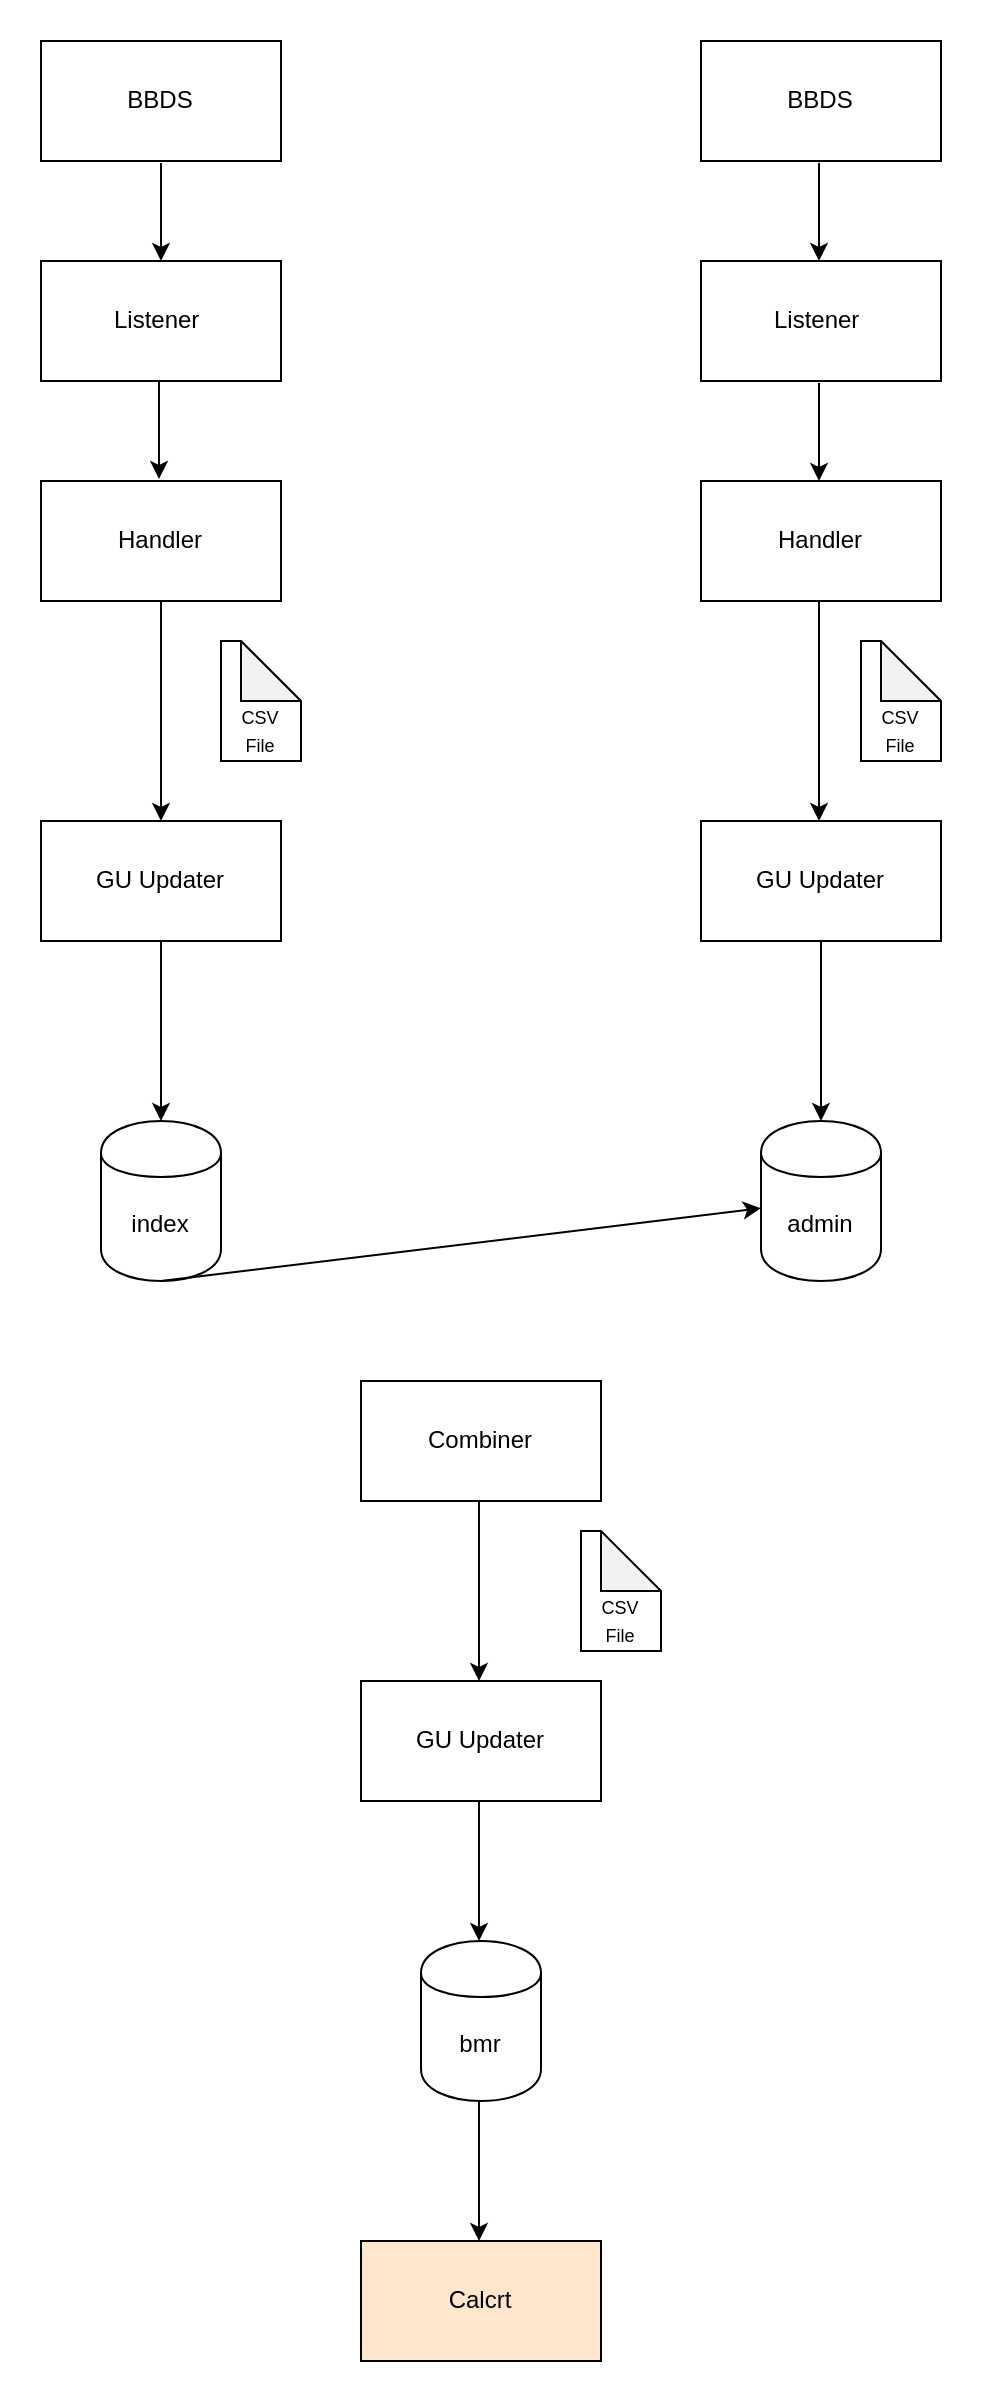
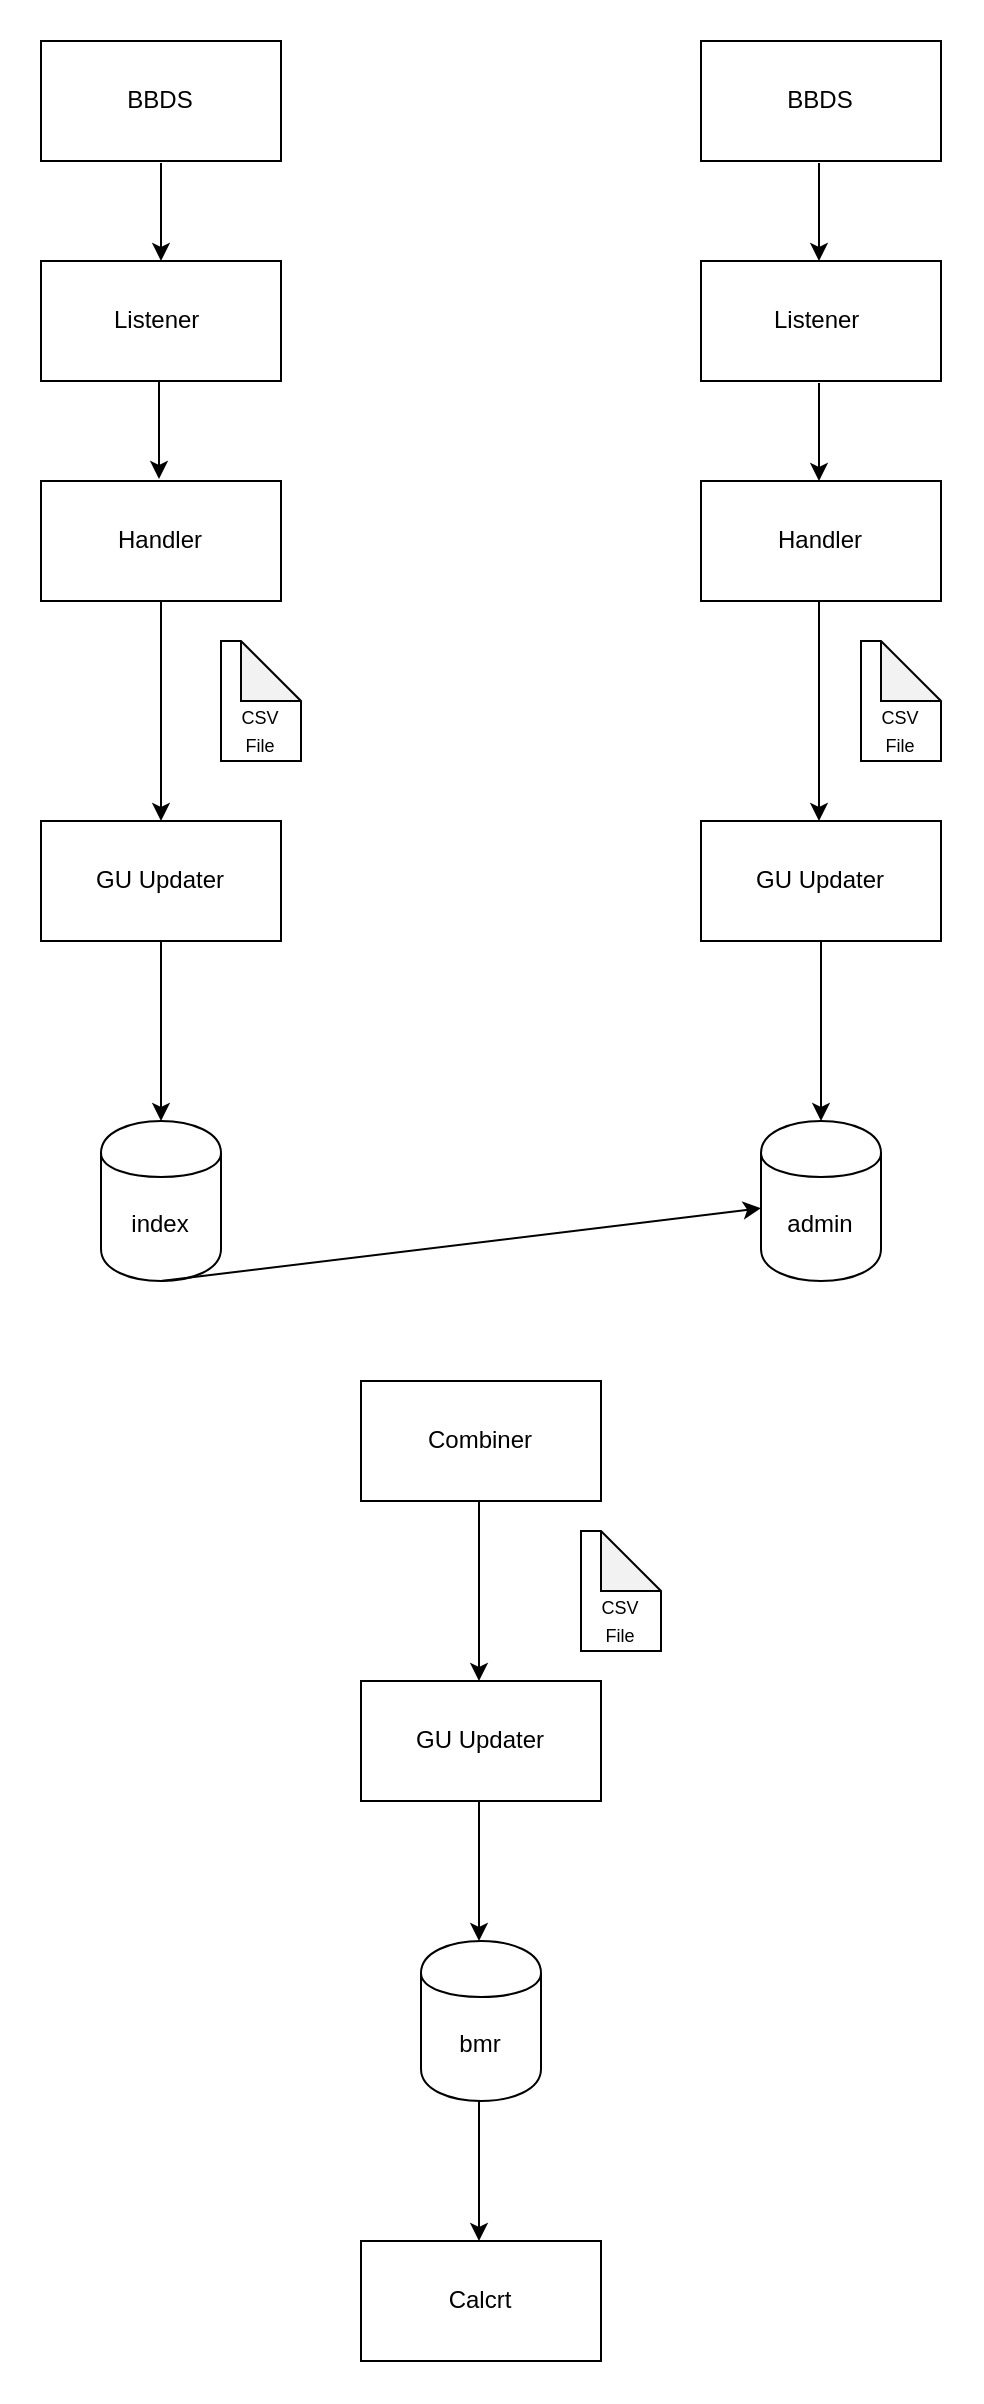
  <mxCell id="0" />
  <mxCell id="1" parent="0" />
  <mxCell id="2" value="index" style="shape=cylinder;whiteSpace=wrap;html=1;boundedLbl=1;backgroundOutline=1;" vertex="1" parent="1"><mxGeometry x="50" y="560" width="60" height="80" as="geometry" /></mxCell>
  <mxCell id="3" value="BBDS" style="rounded=0;whiteSpace=wrap;html=1;" vertex="1" parent="1"><mxGeometry x="20" y="20" width="120" height="60" as="geometry" /></mxCell>
  <mxCell id="4" value="BBDS" style="rounded=0;whiteSpace=wrap;html=1;" vertex="1" parent="1"><mxGeometry x="350" y="20" width="120" height="60" as="geometry" /></mxCell>
  <mxCell id="5" value="Listener&amp;nbsp;" style="rounded=0;whiteSpace=wrap;html=1;" vertex="1" parent="1"><mxGeometry x="20" y="130" width="120" height="60" as="geometry" /></mxCell>
  <mxCell id="6" value="Listener&amp;nbsp;" style="rounded=0;whiteSpace=wrap;html=1;" vertex="1" parent="1"><mxGeometry x="350" y="130" width="120" height="60" as="geometry" /></mxCell>
  <mxCell id="7" value="Handler" style="rounded=0;whiteSpace=wrap;html=1;" vertex="1" parent="1"><mxGeometry x="20" y="240" width="120" height="60" as="geometry" /></mxCell>
  <mxCell id="8" value="Handler" style="rounded=0;whiteSpace=wrap;html=1;" vertex="1" parent="1"><mxGeometry x="350" y="240" width="120" height="60" as="geometry" /></mxCell>
  <mxCell id="9" value="GU Updater" style="rounded=0;whiteSpace=wrap;html=1;" vertex="1" parent="1"><mxGeometry x="20" y="410" width="120" height="60" as="geometry" /></mxCell>
  <mxCell id="10" value="GU Updater" style="rounded=0;whiteSpace=wrap;html=1;" vertex="1" parent="1"><mxGeometry x="350" y="410" width="120" height="60" as="geometry" /></mxCell>
  <mxCell id="11" value="&lt;font style=&quot;font-size: 9px&quot;&gt;&lt;br&gt;&lt;br&gt;CSV&lt;br&gt;File&lt;/font&gt;&lt;br&gt;" style="shape=note;whiteSpace=wrap;html=1;backgroundOutline=1;darkOpacity=0.05;" vertex="1" parent="1"><mxGeometry x="110" y="320" width="40" height="60" as="geometry" /></mxCell>
  <mxCell id="12" value="admin" style="shape=cylinder;whiteSpace=wrap;html=1;boundedLbl=1;backgroundOutline=1;" vertex="1" parent="1"><mxGeometry x="380" y="560" width="60" height="80" as="geometry" /></mxCell>
  <mxCell id="13" value="Combiner" style="rounded=0;whiteSpace=wrap;html=1;" vertex="1" parent="1"><mxGeometry x="180" y="690" width="120" height="60" as="geometry" /></mxCell>
  <mxCell id="14" value="GU Updater" style="rounded=0;whiteSpace=wrap;html=1;" vertex="1" parent="1"><mxGeometry x="180" y="840" width="120" height="60" as="geometry" /></mxCell>
- <mxCell id="15" value="Calcrt" style="rounded=0;whiteSpace=wrap;html=1;fillColor=#ffe6cc;" vertex="1" parent="1"><mxGeometry x="180" y="1120" width="120" height="60" as="geometry" /></mxCell>
+ <mxCell id="15" value="Calcrt" style="rounded=0;whiteSpace=wrap;html=1;" vertex="1" parent="1"><mxGeometry x="180" y="1120" width="120" height="60" as="geometry" /></mxCell>
  <mxCell id="16" value="" style="endArrow=classic;html=1;entryX=0.5;entryY=0;entryDx=0;entryDy=0;" edge="1" parent="1" target="5"><mxGeometry width="50" height="50" relative="1" as="geometry"><mxPoint x="80" y="81" as="sourcePoint" /><mxPoint x="90" y="80" as="targetPoint" /></mxGeometry></mxCell>
  <mxCell id="17" value="" style="endArrow=classic;html=1;entryX=0.5;entryY=0;entryDx=0;entryDy=0;" edge="1" parent="1"><mxGeometry width="50" height="50" relative="1" as="geometry"><mxPoint x="409" y="81" as="sourcePoint" /><mxPoint x="409" y="130" as="targetPoint" /></mxGeometry></mxCell>
  <mxCell id="18" value="" style="endArrow=classic;html=1;entryX=0.5;entryY=0;entryDx=0;entryDy=0;" edge="1" parent="1"><mxGeometry width="50" height="50" relative="1" as="geometry"><mxPoint x="79" y="190" as="sourcePoint" /><mxPoint x="79" y="239" as="targetPoint" /></mxGeometry></mxCell>
  <mxCell id="19" value="" style="endArrow=classic;html=1;entryX=0.5;entryY=0;entryDx=0;entryDy=0;" edge="1" parent="1"><mxGeometry width="50" height="50" relative="1" as="geometry"><mxPoint x="409" y="191" as="sourcePoint" /><mxPoint x="409" y="240" as="targetPoint" /></mxGeometry></mxCell>
  <mxCell id="20" value="" style="endArrow=classic;html=1;entryX=0.5;entryY=0;entryDx=0;entryDy=0;" edge="1" parent="1" target="9"><mxGeometry width="50" height="50" relative="1" as="geometry"><mxPoint x="80" y="300" as="sourcePoint" /><mxPoint x="80" y="349" as="targetPoint" /></mxGeometry></mxCell>
  <mxCell id="21" value="" style="endArrow=classic;html=1;entryX=0.5;entryY=0;entryDx=0;entryDy=0;" edge="1" parent="1"><mxGeometry width="50" height="50" relative="1" as="geometry"><mxPoint x="409" y="300" as="sourcePoint" /><mxPoint x="409" y="410" as="targetPoint" /></mxGeometry></mxCell>
  <mxCell id="22" value="&lt;font style=&quot;font-size: 9px&quot;&gt;&lt;br&gt;&lt;br&gt;CSV&lt;br&gt;File&lt;/font&gt;&lt;br&gt;" style="shape=note;whiteSpace=wrap;html=1;backgroundOutline=1;darkOpacity=0.05;" vertex="1" parent="1"><mxGeometry x="430" y="320" width="40" height="60" as="geometry" /></mxCell>
  <mxCell id="23" value="" style="endArrow=classic;html=1;" edge="1" parent="1"><mxGeometry width="50" height="50" relative="1" as="geometry"><mxPoint x="80" y="470" as="sourcePoint" /><mxPoint x="80" y="560" as="targetPoint" /></mxGeometry></mxCell>
  <mxCell id="24" value="" style="endArrow=classic;html=1;" edge="1" parent="1"><mxGeometry width="50" height="50" relative="1" as="geometry"><mxPoint x="410" y="470" as="sourcePoint" /><mxPoint x="410" y="560" as="targetPoint" /></mxGeometry></mxCell>
  <mxCell id="25" value="bmr" style="shape=cylinder;whiteSpace=wrap;html=1;boundedLbl=1;backgroundOutline=1;" vertex="1" parent="1"><mxGeometry x="210" y="970" width="60" height="80" as="geometry" /></mxCell>
  <mxCell id="26" value="" style="endArrow=classic;html=1;exitX=0.5;exitY=1;exitDx=0;exitDy=0;" edge="1" parent="1" source="2" target="12"><mxGeometry width="50" height="50" relative="1" as="geometry"><mxPoint x="80" y="705" as="sourcePoint" /><mxPoint x="200" y="705" as="targetPoint" /></mxGeometry></mxCell>
  <mxCell id="27" value="&lt;font style=&quot;font-size: 9px&quot;&gt;&lt;br&gt;&lt;br&gt;CSV&lt;br&gt;File&lt;/font&gt;&lt;br&gt;" style="shape=note;whiteSpace=wrap;html=1;backgroundOutline=1;darkOpacity=0.05;" vertex="1" parent="1"><mxGeometry x="290" y="765" width="40" height="60" as="geometry" /></mxCell>
  <mxCell id="28" value="" style="endArrow=classic;html=1;" edge="1" parent="1"><mxGeometry width="50" height="50" relative="1" as="geometry"><mxPoint x="239" y="750" as="sourcePoint" /><mxPoint x="239" y="840" as="targetPoint" /></mxGeometry></mxCell>
  <mxCell id="29" value="" style="endArrow=classic;html=1;" edge="1" parent="1"><mxGeometry width="50" height="50" relative="1" as="geometry"><mxPoint x="239" y="900" as="sourcePoint" /><mxPoint x="239" y="970" as="targetPoint" /></mxGeometry></mxCell>
  <mxCell id="30" value="" style="endArrow=classic;html=1;" edge="1" parent="1"><mxGeometry width="50" height="50" relative="1" as="geometry"><mxPoint x="239" y="1050" as="sourcePoint" /><mxPoint x="239" y="1120" as="targetPoint" /></mxGeometry></mxCell>
